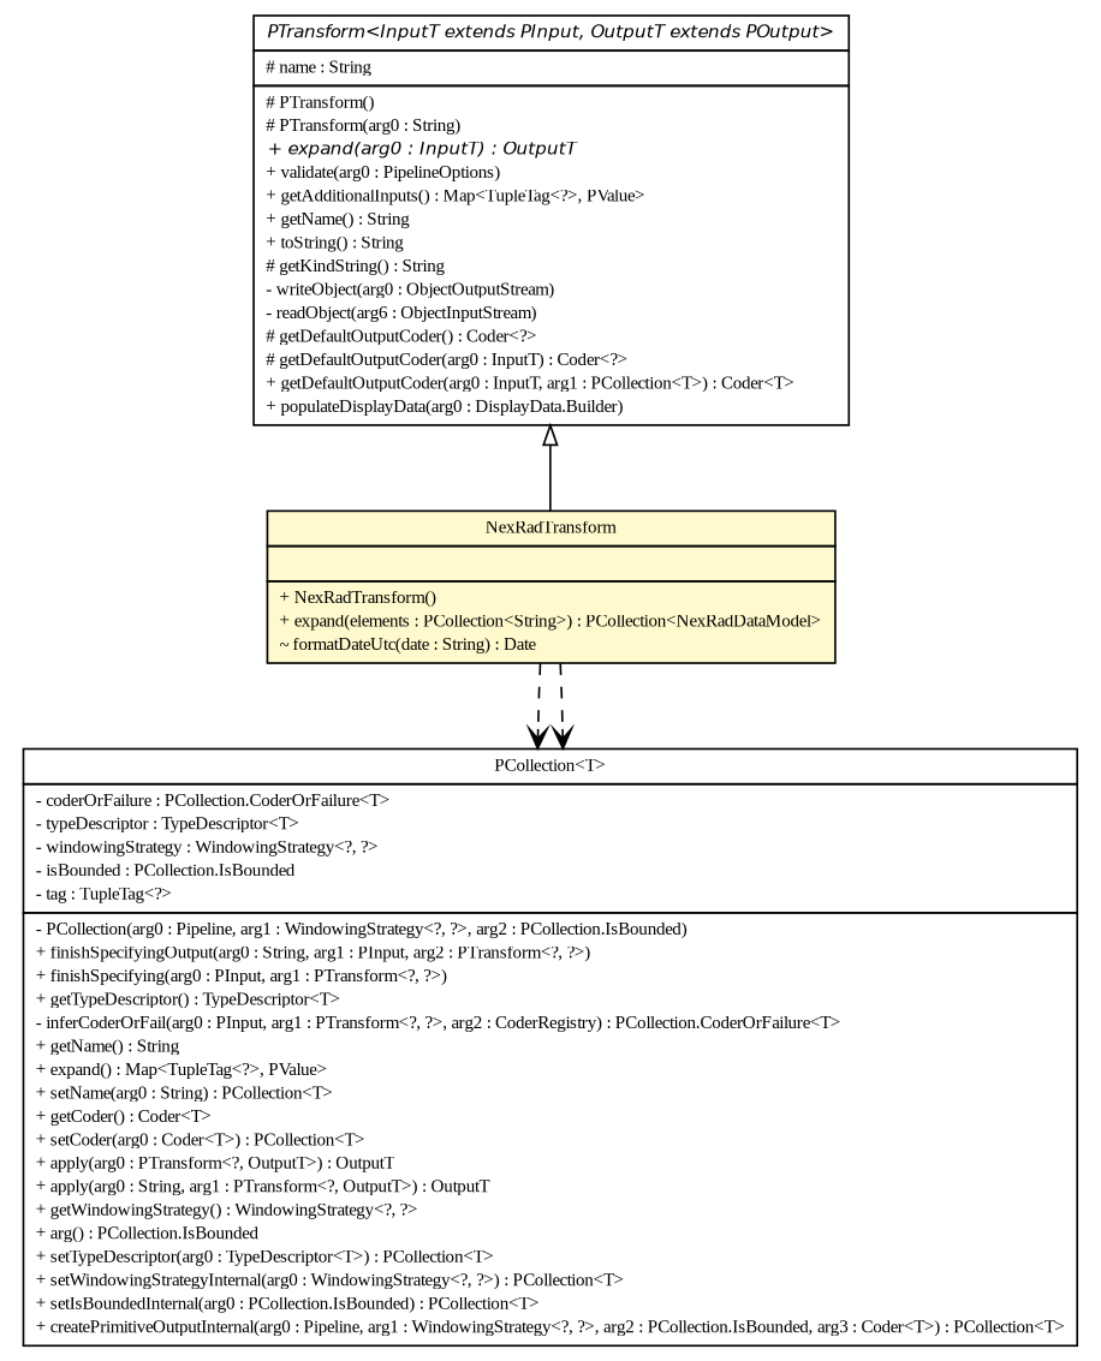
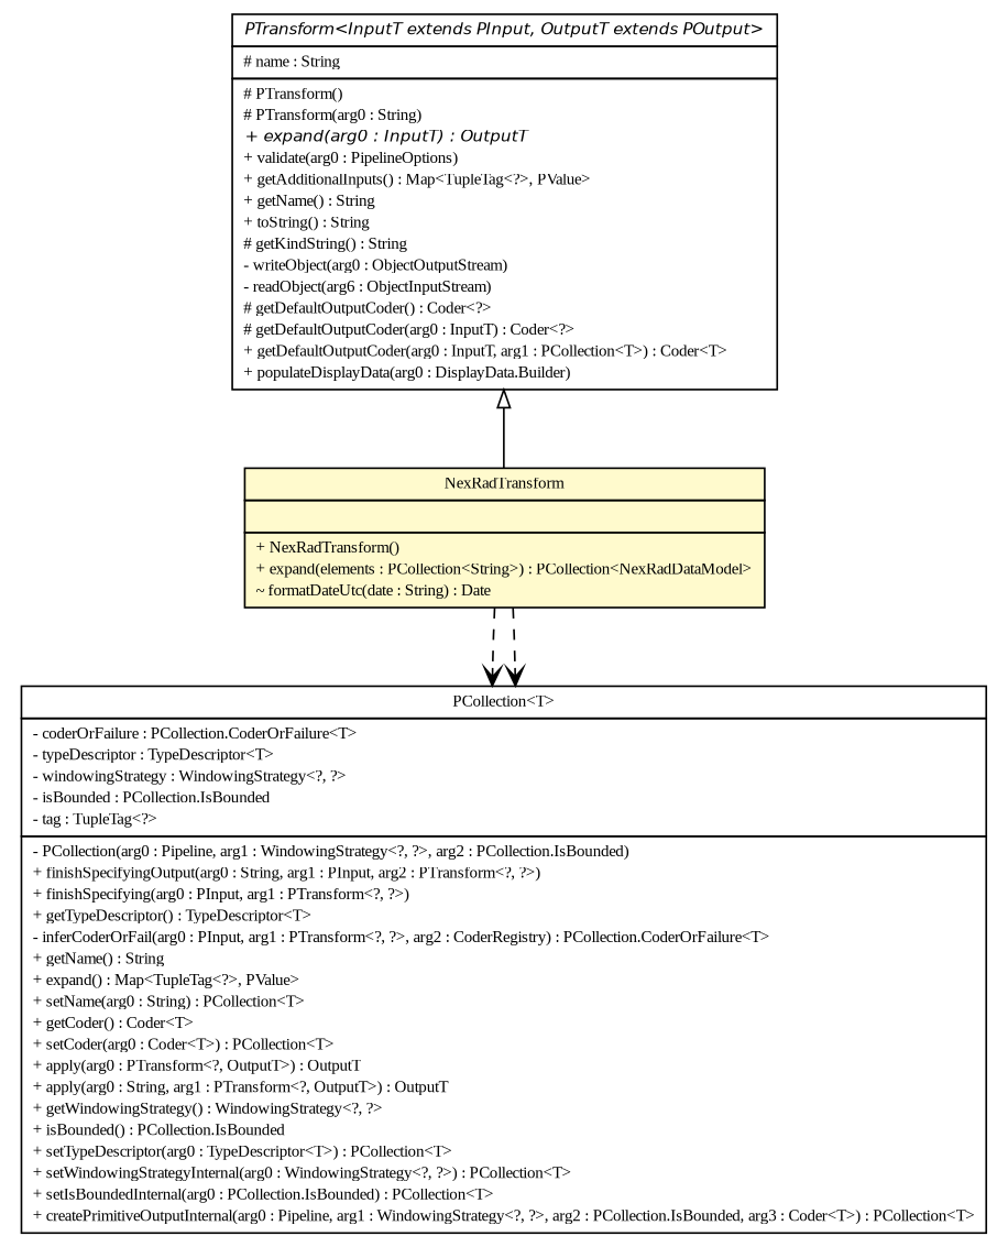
  digraph {
    fontname="Liberation Serif"
    nodesep=0.25
    ranksep=0.5
    node [fontcolor=black fontname="Liberation Serif" fontsize=9.0 shape=plaintext]
    edge [arrowhead=open color=black fontcolor=black fontname="Liberation Serif" fontsize=10.0 headport=p labelfontname=Helvetica labelfontsize=10 style=dashed tailport=p]
    n1 [label=<<table title="com.ohair.stephen.edp.transform.NexRadTransform" border="0" cellborder="1" cellspacing="0" cellpadding="2" port="p" bgcolor="lemonChiffon" href="./NexRadTransform.html"> 		<tr><td><table border="0" cellspacing="0" cellpadding="1"> <tr><td align="center" balign="center"> NexRadTransform </td></tr> 		</table></td></tr> 		<tr><td><table border="0" cellspacing="0" cellpadding="1"> <tr><td align="left" balign="left">  </td></tr> 		</table></td></tr> 		<tr><td><table border="0" cellspacing="0" cellpadding="1"> <tr><td align="left" balign="left"> + NexRadTransform() </td></tr> <tr><td align="left" balign="left"> + expand(elements : PCollection&lt;String&gt;) : PCollection&lt;NexRadDataModel&gt; </td></tr> <tr><td align="left" balign="left"> ~ formatDateUtc(date : String) : Date </td></tr> 		</table></td></tr> 		</table>>]
-   n2 [label=<<table title="org.apache.beam.sdk.values.PCollection" border="0" cellborder="1" cellspacing="0" cellpadding="2" port="p" href="http://java.sun.com/j2se/1.4.2/docs/api/org/apache/beam/sdk/values/PCollection.html"> 		<tr><td><table border="0" cellspacing="0" cellpadding="1"> <tr><td align="center" balign="center"> PCollection&lt;T&gt; </td></tr> 		</table></td></tr> 		<tr><td><table border="0" cellspacing="0" cellpadding="1"> <tr><td align="left" balign="left"> - coderOrFailure : PCollection.CoderOrFailure&lt;T&gt; </td></tr> <tr><td align="left" balign="left"> - typeDescriptor : TypeDescriptor&lt;T&gt; </td></tr> <tr><td align="left" balign="left"> - windowingStrategy : WindowingStrategy&lt;?, ?&gt; </td></tr> <tr><td align="left" balign="left"> - isBounded : PCollection.IsBounded </td></tr> <tr><td align="left" balign="left"> - tag : TupleTag&lt;?&gt; </td></tr> 		</table></td></tr> 		<tr><td><table border="0" cellspacing="0" cellpadding="1"> <tr><td align="left" balign="left"> - PCollection(arg0 : Pipeline, arg1 : WindowingStrategy&lt;?, ?&gt;, arg2 : PCollection.IsBounded) </td></tr> <tr><td align="left" balign="left"> + finishSpecifyingOutput(arg0 : String, arg1 : PInput, arg2 : PTransform&lt;?, ?&gt;) </td></tr> <tr><td align="left" balign="left"> + finishSpecifying(arg0 : PInput, arg1 : PTransform&lt;?, ?&gt;) </td></tr> <tr><td align="left" balign="left"> + getTypeDescriptor() : TypeDescriptor&lt;T&gt; </td></tr> <tr><td align="left" balign="left"> - inferCoderOrFail(arg0 : PInput, arg1 : PTransform&lt;?, ?&gt;, arg2 : CoderRegistry) : PCollection.CoderOrFailure&lt;T&gt; </td></tr> <tr><td align="left" balign="left"> + getName() : String </td></tr> <tr><td align="left" balign="left"> + expand() : Map&lt;TupleTag&lt;?&gt;, PValue&gt; </td></tr> <tr><td align="left" balign="left"> + setName(arg0 : String) : PCollection&lt;T&gt; </td></tr> <tr><td align="left" balign="left"> + getCoder() : Coder&lt;T&gt; </td></tr> <tr><td align="left" balign="left"> + setCoder(arg0 : Coder&lt;T&gt;) : PCollection&lt;T&gt; </td></tr> <tr><td align="left" balign="left"> + apply(arg0 : PTransform&lt;?, OutputT&gt;) : OutputT </td></tr> <tr><td align="left" balign="left"> + apply(arg0 : String, arg1 : PTransform&lt;?, OutputT&gt;) : OutputT </td></tr> <tr><td align="left" balign="left"> + getWindowingStrategy() : WindowingStrategy&lt;?, ?&gt; </td></tr> <tr><td align="left" balign="left"> + arg() : PCollection.IsBounded </td></tr> <tr><td align="left" balign="left"> + setTypeDescriptor(arg0 : TypeDescriptor&lt;T&gt;) : PCollection&lt;T&gt; </td></tr> <tr><td align="left" balign="left"> + setWindowingStrategyInternal(arg0 : WindowingStrategy&lt;?, ?&gt;) : PCollection&lt;T&gt; </td></tr> <tr><td align="left" balign="left"> + setIsBoundedInternal(arg0 : PCollection.IsBounded) : PCollection&lt;T&gt; </td></tr> <tr><td align="left" balign="left"> + createPrimitiveOutputInternal(arg0 : Pipeline, arg1 : WindowingStrategy&lt;?, ?&gt;, arg2 : PCollection.IsBounded, arg3 : Coder&lt;T&gt;) : PCollection&lt;T&gt; </td></tr> 		</table></td></tr> 		</table>>]
+   n2 [label=<<table title="org.apache.beam.sdk.values.PCollection" border="0" cellborder="1" cellspacing="0" cellpadding="2" port="p" href="http://java.sun.com/j2se/1.4.2/docs/api/org/apache/beam/sdk/values/PCollection.html"> 		<tr><td><table border="0" cellspacing="0" cellpadding="1"> <tr><td align="center" balign="center"> PCollection&lt;T&gt; </td></tr> 		</table></td></tr> 		<tr><td><table border="0" cellspacing="0" cellpadding="1"> <tr><td align="left" balign="left"> - coderOrFailure : PCollection.CoderOrFailure&lt;T&gt; </td></tr> <tr><td align="left" balign="left"> - typeDescriptor : TypeDescriptor&lt;T&gt; </td></tr> <tr><td align="left" balign="left"> - windowingStrategy : WindowingStrategy&lt;?, ?&gt; </td></tr> <tr><td align="left" balign="left"> - isBounded : PCollection.IsBounded </td></tr> <tr><td align="left" balign="left"> - tag : TupleTag&lt;?&gt; </td></tr> 		</table></td></tr> 		<tr><td><table border="0" cellspacing="0" cellpadding="1"> <tr><td align="left" balign="left"> - PCollection(arg0 : Pipeline, arg1 : WindowingStrategy&lt;?, ?&gt;, arg2 : PCollection.IsBounded) </td></tr> <tr><td align="left" balign="left"> + finishSpecifyingOutput(arg0 : String, arg1 : PInput, arg2 : PTransform&lt;?, ?&gt;) </td></tr> <tr><td align="left" balign="left"> + finishSpecifying(arg0 : PInput, arg1 : PTransform&lt;?, ?&gt;) </td></tr> <tr><td align="left" balign="left"> + getTypeDescriptor() : TypeDescriptor&lt;T&gt; </td></tr> <tr><td align="left" balign="left"> - inferCoderOrFail(arg0 : PInput, arg1 : PTransform&lt;?, ?&gt;, arg2 : CoderRegistry) : PCollection.CoderOrFailure&lt;T&gt; </td></tr> <tr><td align="left" balign="left"> + getName() : String </td></tr> <tr><td align="left" balign="left"> + expand() : Map&lt;TupleTag&lt;?&gt;, PValue&gt; </td></tr> <tr><td align="left" balign="left"> + setName(arg0 : String) : PCollection&lt;T&gt; </td></tr> <tr><td align="left" balign="left"> + getCoder() : Coder&lt;T&gt; </td></tr> <tr><td align="left" balign="left"> + setCoder(arg0 : Coder&lt;T&gt;) : PCollection&lt;T&gt; </td></tr> <tr><td align="left" balign="left"> + apply(arg0 : PTransform&lt;?, OutputT&gt;) : OutputT </td></tr> <tr><td align="left" balign="left"> + apply(arg0 : String, arg1 : PTransform&lt;?, OutputT&gt;) : OutputT </td></tr> <tr><td align="left" balign="left"> + getWindowingStrategy() : WindowingStrategy&lt;?, ?&gt; </td></tr> <tr><td align="left" balign="left"> + isBounded() : PCollection.IsBounded </td></tr> <tr><td align="left" balign="left"> + setTypeDescriptor(arg0 : TypeDescriptor&lt;T&gt;) : PCollection&lt;T&gt; </td></tr> <tr><td align="left" balign="left"> + setWindowingStrategyInternal(arg0 : WindowingStrategy&lt;?, ?&gt;) : PCollection&lt;T&gt; </td></tr> <tr><td align="left" balign="left"> + setIsBoundedInternal(arg0 : PCollection.IsBounded) : PCollection&lt;T&gt; </td></tr> <tr><td align="left" balign="left"> + createPrimitiveOutputInternal(arg0 : Pipeline, arg1 : WindowingStrategy&lt;?, ?&gt;, arg2 : PCollection.IsBounded, arg3 : Coder&lt;T&gt;) : PCollection&lt;T&gt; </td></tr> 		</table></td></tr> 		</table>>]
    n3 [label=<<table title="org.apache.beam.sdk.transforms.PTransform" border="0" cellborder="1" cellspacing="0" cellpadding="2" port="p" href="http://java.sun.com/j2se/1.4.2/docs/api/org/apache/beam/sdk/transforms/PTransform.html"> 		<tr><td><table border="0" cellspacing="0" cellpadding="1"> <tr><td align="center" balign="center"><font face="Helvetica-Oblique"> PTransform&lt;InputT extends PInput, OutputT extends POutput&gt; </font></td></tr> 		</table></td></tr> 		<tr><td><table border="0" cellspacing="0" cellpadding="1"> <tr><td align="left" balign="left"> # name : String </td></tr> 		</table></td></tr> 		<tr><td><table border="0" cellspacing="0" cellpadding="1"> <tr><td align="left" balign="left"> # PTransform() </td></tr> <tr><td align="left" balign="left"> # PTransform(arg0 : String) </td></tr> <tr><td align="left" balign="left"><font face="Helvetica-Oblique" point-size="9.0"> + expand(arg0 : InputT) : OutputT </font></td></tr> <tr><td align="left" balign="left"> + validate(arg0 : PipelineOptions) </td></tr> <tr><td align="left" balign="left"> + getAdditionalInputs() : Map&lt;TupleTag&lt;?&gt;, PValue&gt; </td></tr> <tr><td align="left" balign="left"> + getName() : String </td></tr> <tr><td align="left" balign="left"> + toString() : String </td></tr> <tr><td align="left" balign="left"> # getKindString() : String </td></tr> <tr><td align="left" balign="left"> - writeObject(arg0 : ObjectOutputStream) </td></tr> <tr><td align="left" balign="left"> - readObject(arg6 : ObjectInputStream) </td></tr> <tr><td align="left" balign="left"> # getDefaultOutputCoder() : Coder&lt;?&gt; </td></tr> <tr><td align="left" balign="left"> # getDefaultOutputCoder(arg0 : InputT) : Coder&lt;?&gt; </td></tr> <tr><td align="left" balign="left"> + getDefaultOutputCoder(arg0 : InputT, arg1 : PCollection&lt;T&gt;) : Coder&lt;T&gt; </td></tr> <tr><td align="left" balign="left"> + populateDisplayData(arg0 : DisplayData.Builder) </td></tr> 		</table></td></tr> 		</table>>]
    n1 -> n2
    n1 -> n2
    n3 -> n1 [arrowtail=empty dir=back fontsize=10 arrowhead="" color="" fontcolor="" style=""]
  }
